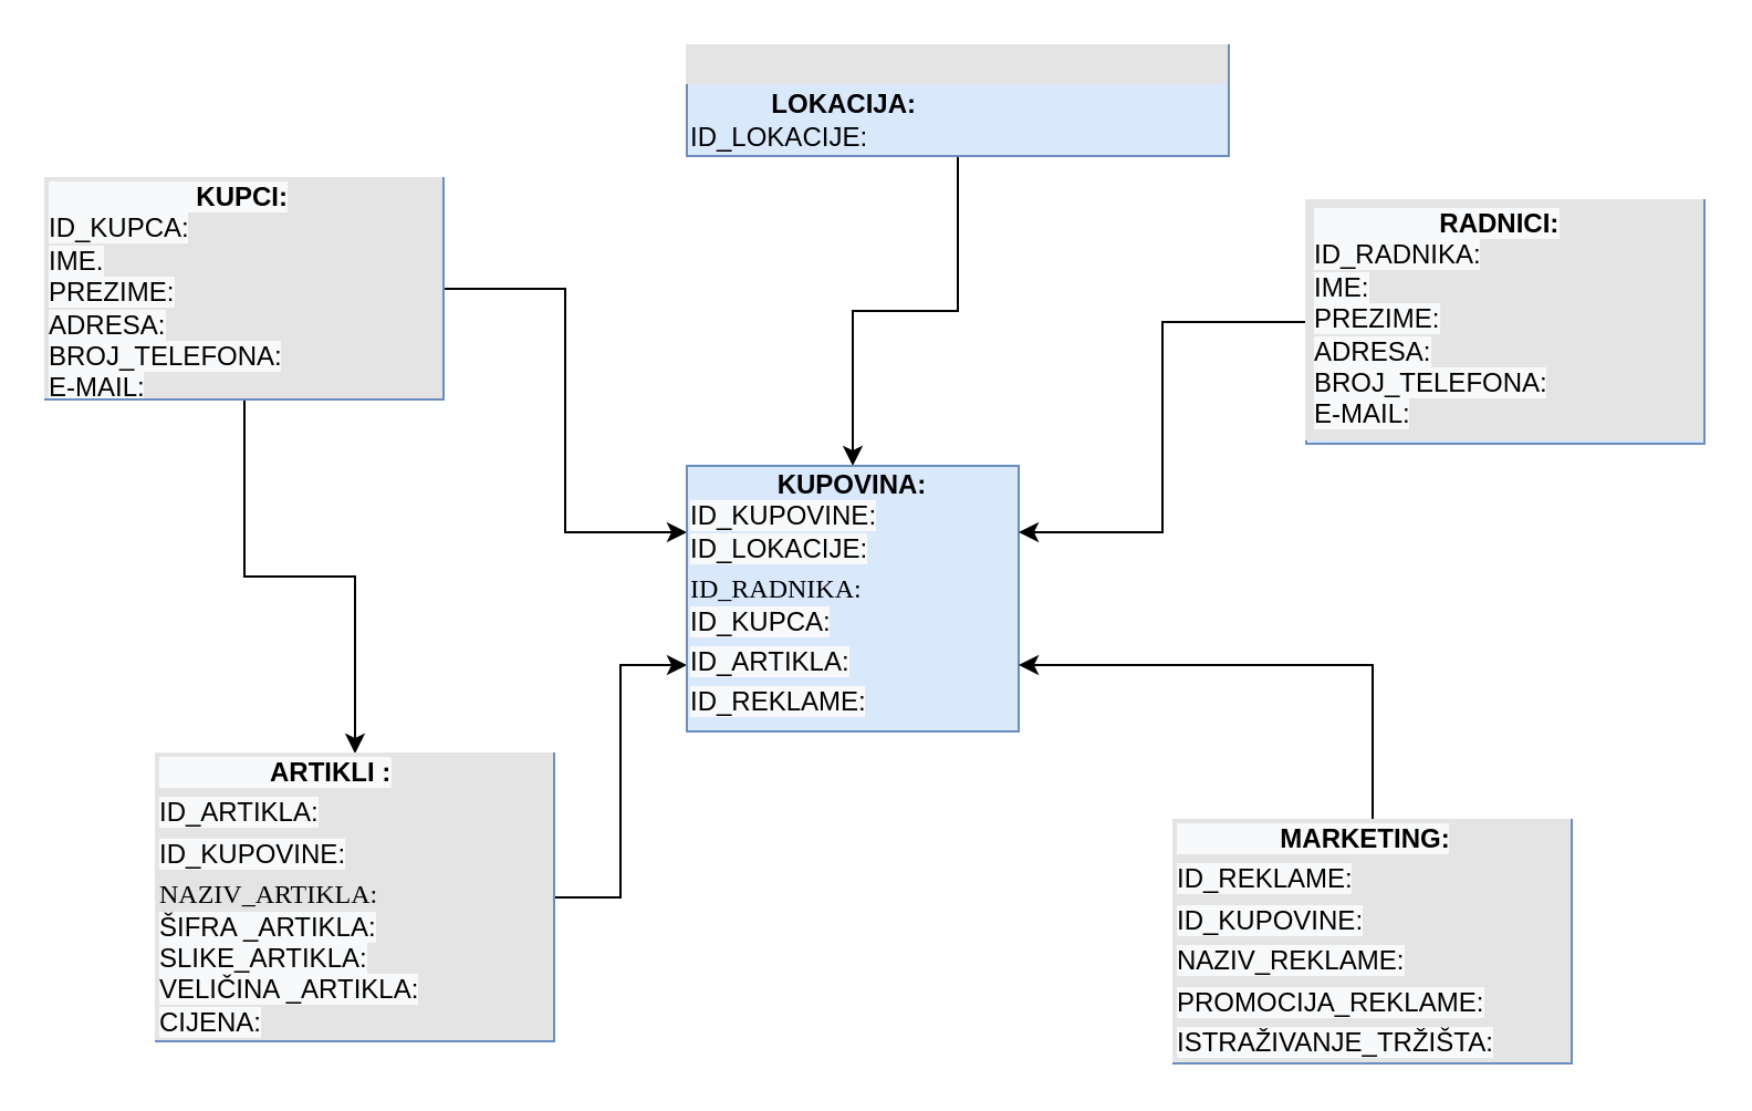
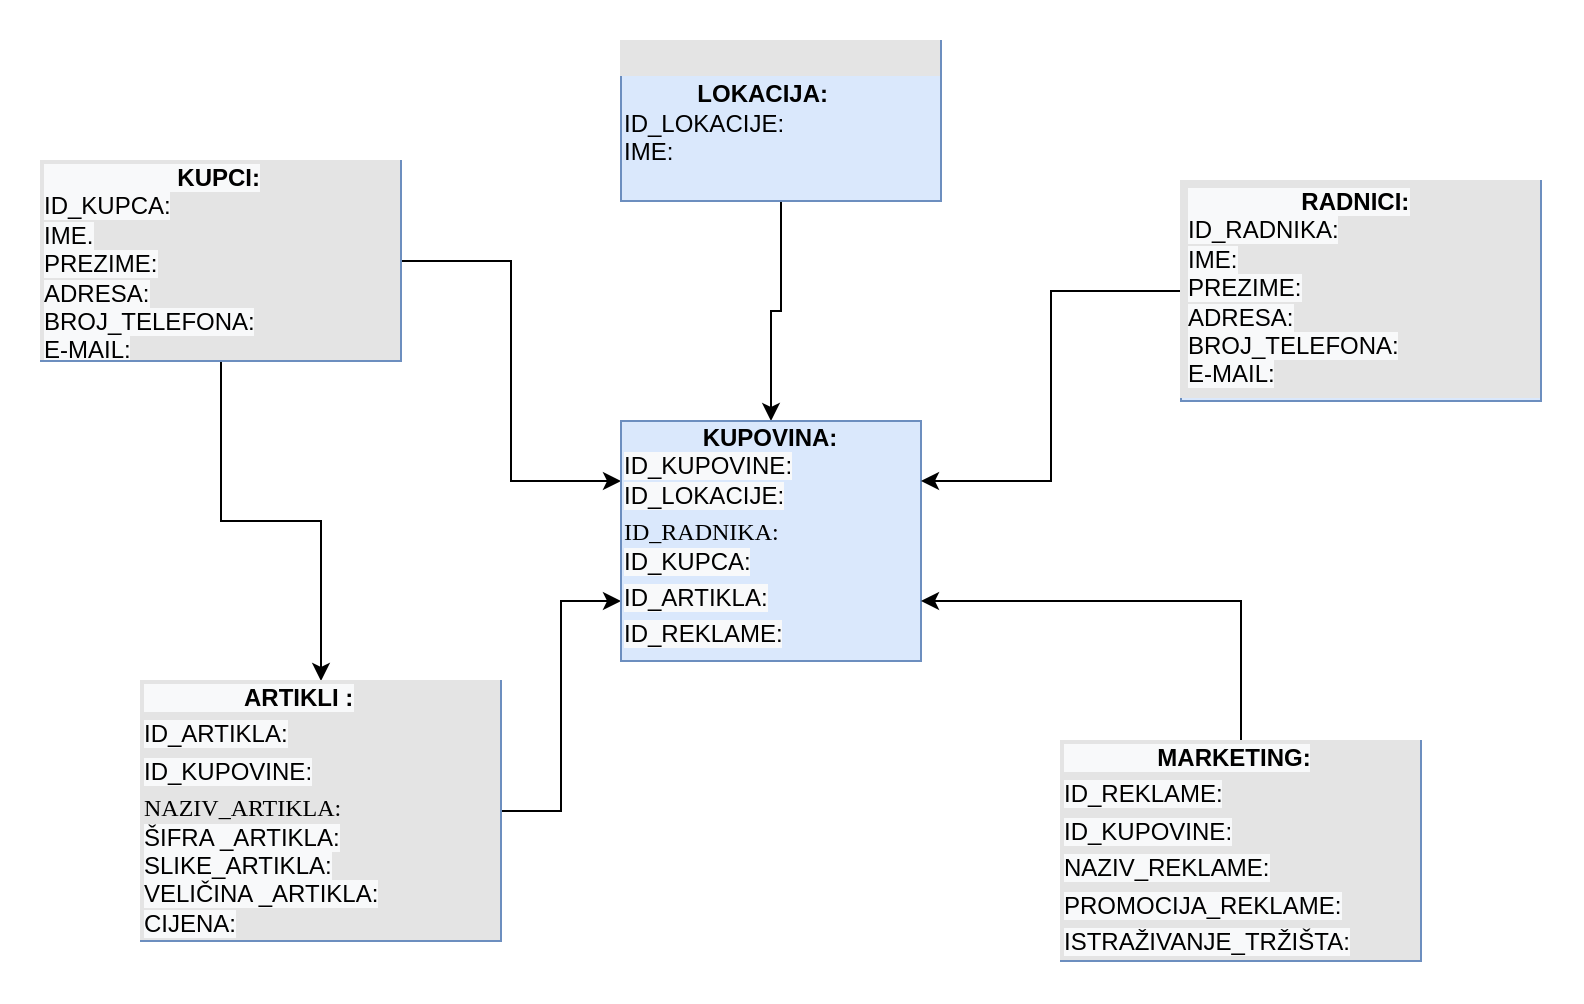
  <mxCell id="0" />
  <mxCell id="1" parent="0" />
  <mxCell id="2" value="" style="edgeStyle=orthogonalEdgeStyle;rounded=0;orthogonalLoop=1;jettySize=auto;html=1;" edge="1" parent="1" source="3" target="9"><mxGeometry relative="1" as="geometry" /></mxCell>
- <mxCell id="3" value="&lt;div style=&quot;box-sizing: border-box ; width: 100% ; background: #e4e4e4 ; padding: 2px&quot;&gt;&lt;br&gt;&lt;/div&gt;&lt;table style=&quot;width: 100% ; font-size: 1em&quot; cellpadding=&quot;2&quot; cellspacing=&quot;0&quot;&gt;&lt;tbody&gt;&lt;tr&gt;&lt;td&gt;&lt;b style=&quot;font-family: &amp;#34;helvetica&amp;#34; ; text-align: center&quot;&gt;&amp;nbsp; &amp;nbsp; &amp;nbsp; &amp;nbsp; &amp;nbsp; &amp;nbsp;LOKACIJA:&lt;/b&gt;&lt;br style=&quot;font-family: &amp;#34;helvetica&amp;#34; ; text-align: center&quot;&gt;&lt;span style=&quot;font-family: &amp;#34;helvetica&amp;#34; ; text-align: center&quot;&gt;ID_LOKACIJE:&lt;/span&gt;&lt;br style=&quot;font-family: &amp;#34;helvetica&amp;#34; ; text-align: center&quot;&gt;&lt;span style=&quot;font-family: &amp;#34;helvetica&amp;#34; ; text-align: center&quot;&gt;IME:&lt;/span&gt;&lt;br&gt;&lt;/td&gt;&lt;td&gt;&lt;br&gt;&lt;/td&gt;&lt;/tr&gt;&lt;tr&gt;&lt;td&gt;&lt;/td&gt;&lt;td&gt;&lt;br&gt;&lt;/td&gt;&lt;/tr&gt;&lt;tr&gt;&lt;td&gt;&lt;/td&gt;&lt;td&gt;&lt;br&gt;&lt;/td&gt;&lt;/tr&gt;&lt;tr&gt;&lt;td&gt;&lt;br&gt;&lt;/td&gt;&lt;td&gt;&lt;br&gt;&lt;/td&gt;&lt;/tr&gt;&lt;tr&gt;&lt;td&gt;&lt;br&gt;&lt;/td&gt;&lt;td&gt;&lt;br&gt;&lt;/td&gt;&lt;/tr&gt;&lt;tr&gt;&lt;td&gt;&lt;br&gt;&lt;/td&gt;&lt;td&gt;&lt;br&gt;&lt;/td&gt;&lt;/tr&gt;&lt;/tbody&gt;&lt;/table&gt;" style="verticalAlign=top;align=left;overflow=fill;html=1;rounded=0;shadow=0;comic=0;labelBackgroundColor=none;strokeWidth=1;fontFamily=Verdana;fontSize=12;fillColor=#dae8fc;strokeColor=#6c8ebf;" parent="1" vertex="1"><mxGeometry x="310" y="20" width="245" height="50" as="geometry" /></mxCell>
+ <mxCell id="3" value="&lt;div style=&quot;box-sizing: border-box ; width: 100% ; background: #e4e4e4 ; padding: 2px&quot;&gt;&lt;br&gt;&lt;/div&gt;&lt;table style=&quot;width: 100% ; font-size: 1em&quot; cellpadding=&quot;2&quot; cellspacing=&quot;0&quot;&gt;&lt;tbody&gt;&lt;tr&gt;&lt;td&gt;&lt;b style=&quot;font-family: &amp;#34;helvetica&amp;#34; ; text-align: center&quot;&gt;&amp;nbsp; &amp;nbsp; &amp;nbsp; &amp;nbsp; &amp;nbsp; &amp;nbsp;LOKACIJA:&lt;/b&gt;&lt;br style=&quot;font-family: &amp;#34;helvetica&amp;#34; ; text-align: center&quot;&gt;&lt;span style=&quot;font-family: &amp;#34;helvetica&amp;#34; ; text-align: center&quot;&gt;ID_LOKACIJE:&lt;/span&gt;&lt;br style=&quot;font-family: &amp;#34;helvetica&amp;#34; ; text-align: center&quot;&gt;&lt;span style=&quot;font-family: &amp;#34;helvetica&amp;#34; ; text-align: center&quot;&gt;IME:&lt;/span&gt;&lt;br&gt;&lt;/td&gt;&lt;td&gt;&lt;br&gt;&lt;/td&gt;&lt;/tr&gt;&lt;tr&gt;&lt;td&gt;&lt;/td&gt;&lt;td&gt;&lt;br&gt;&lt;/td&gt;&lt;/tr&gt;&lt;tr&gt;&lt;td&gt;&lt;/td&gt;&lt;td&gt;&lt;br&gt;&lt;/td&gt;&lt;/tr&gt;&lt;tr&gt;&lt;td&gt;&lt;br&gt;&lt;/td&gt;&lt;td&gt;&lt;br&gt;&lt;/td&gt;&lt;/tr&gt;&lt;tr&gt;&lt;td&gt;&lt;br&gt;&lt;/td&gt;&lt;td&gt;&lt;br&gt;&lt;/td&gt;&lt;/tr&gt;&lt;tr&gt;&lt;td&gt;&lt;br&gt;&lt;/td&gt;&lt;td&gt;&lt;br&gt;&lt;/td&gt;&lt;/tr&gt;&lt;/tbody&gt;&lt;/table&gt;" style="verticalAlign=top;align=left;overflow=fill;html=1;rounded=0;shadow=0;comic=0;labelBackgroundColor=none;strokeWidth=1;fontFamily=Verdana;fontSize=12;fillColor=#dae8fc;strokeColor=#6c8ebf;" parent="1" vertex="1"><mxGeometry x="310" y="20" width="160" height="80" as="geometry" /></mxCell>
  <mxCell id="4" style="edgeStyle=orthogonalEdgeStyle;rounded=0;orthogonalLoop=1;jettySize=auto;html=1;exitX=1;exitY=0.5;exitDx=0;exitDy=0;entryX=0;entryY=0.25;entryDx=0;entryDy=0;" edge="1" parent="1" source="6" target="9"><mxGeometry relative="1" as="geometry" /></mxCell>
  <mxCell id="5" style="edgeStyle=orthogonalEdgeStyle;rounded=0;orthogonalLoop=1;jettySize=auto;html=1;exitX=0.5;exitY=1;exitDx=0;exitDy=0;" edge="1" parent="1" source="6" target="8"><mxGeometry relative="1" as="geometry" /></mxCell>
  <mxCell id="6" value="&lt;div style=&quot;box-sizing: border-box ; width: 100% ; background: #e4e4e4 ; padding: 2px&quot;&gt;&lt;b style=&quot;font-family: &amp;#34;helvetica&amp;#34; ; text-align: center ; background-color: rgb(248 , 249 , 250)&quot;&gt;&amp;nbsp; &amp;nbsp; &amp;nbsp; &amp;nbsp; &amp;nbsp; &amp;nbsp; &amp;nbsp; &amp;nbsp; &amp;nbsp; &amp;nbsp; KUPCI:&lt;br&gt;&lt;/b&gt;&lt;span style=&quot;font-family: &amp;#34;helvetica&amp;#34; ; text-align: center ; background-color: rgb(248 , 249 , 250)&quot;&gt;ID_KUPCA:&lt;/span&gt;&lt;br style=&quot;font-family: &amp;#34;helvetica&amp;#34; ; text-align: center ; background-color: rgb(248 , 249 , 250)&quot;&gt;&lt;span style=&quot;font-family: &amp;#34;helvetica&amp;#34; ; text-align: center ; background-color: rgb(248 , 249 , 250)&quot;&gt;IME.&lt;/span&gt;&lt;br style=&quot;font-family: &amp;#34;helvetica&amp;#34; ; text-align: center ; background-color: rgb(248 , 249 , 250)&quot;&gt;&lt;span style=&quot;font-family: &amp;#34;helvetica&amp;#34; ; text-align: center ; background-color: rgb(248 , 249 , 250)&quot;&gt;PREZIME:&lt;/span&gt;&lt;br style=&quot;font-family: &amp;#34;helvetica&amp;#34; ; text-align: center ; background-color: rgb(248 , 249 , 250)&quot;&gt;&lt;span style=&quot;font-family: &amp;#34;helvetica&amp;#34; ; text-align: center ; background-color: rgb(248 , 249 , 250)&quot;&gt;ADRESA:&lt;/span&gt;&lt;br style=&quot;font-family: &amp;#34;helvetica&amp;#34; ; text-align: center ; background-color: rgb(248 , 249 , 250)&quot;&gt;&lt;span style=&quot;font-family: &amp;#34;helvetica&amp;#34; ; text-align: center ; background-color: rgb(248 , 249 , 250)&quot;&gt;BROJ_TELEFONA:&lt;/span&gt;&lt;br style=&quot;font-family: &amp;#34;helvetica&amp;#34; ; text-align: center ; background-color: rgb(248 , 249 , 250)&quot;&gt;&lt;span style=&quot;font-family: &amp;#34;helvetica&amp;#34; ; text-align: center ; background-color: rgb(248 , 249 , 250)&quot;&gt;E-MAIL:&lt;/span&gt;&lt;br&gt;&lt;/div&gt;" style="verticalAlign=top;align=left;overflow=fill;html=1;rounded=0;shadow=0;comic=0;labelBackgroundColor=none;strokeWidth=1;fontFamily=Verdana;fontSize=12;fillColor=#dae8fc;strokeColor=#6c8ebf;" parent="1" vertex="1"><mxGeometry x="20" y="80" width="180" height="100" as="geometry" /></mxCell>
  <mxCell id="7" style="edgeStyle=orthogonalEdgeStyle;rounded=0;orthogonalLoop=1;jettySize=auto;html=1;entryX=0;entryY=0.75;entryDx=0;entryDy=0;" edge="1" parent="1" source="8" target="9"><mxGeometry relative="1" as="geometry" /></mxCell>
  <mxCell id="8" value="&lt;div style=&quot;box-sizing: border-box ; width: 100% ; background: #e4e4e4 ; padding: 2px&quot;&gt;&lt;span style=&quot;font-family: &amp;#34;helvetica&amp;#34; ; text-align: center ; background-color: rgb(248 , 249 , 250)&quot;&gt;&lt;b&gt;&amp;nbsp; &amp;nbsp; &amp;nbsp; &amp;nbsp; &amp;nbsp; &amp;nbsp; &amp;nbsp; &amp;nbsp;ARTIKLI :&lt;/b&gt;&lt;/span&gt;&lt;/div&gt;&lt;div style=&quot;box-sizing: border-box ; width: 100% ; background: #e4e4e4 ; padding: 2px&quot;&gt;&lt;span style=&quot;font-family: &amp;#34;helvetica&amp;#34; ; text-align: center ; background-color: rgb(248 , 249 , 250)&quot;&gt;ID_ARTIKLA:&lt;/span&gt;&lt;/div&gt;&lt;div style=&quot;box-sizing: border-box ; width: 100% ; background: #e4e4e4 ; padding: 2px&quot;&gt;&lt;span style=&quot;font-family: &amp;#34;helvetica&amp;#34; ; text-align: center ; background-color: rgb(248 , 249 , 250)&quot;&gt;ID_KUPOVINE:&lt;/span&gt;&lt;/div&gt;&lt;div style=&quot;box-sizing: border-box ; width: 100% ; background: #e4e4e4 ; padding: 2px&quot;&gt;NAZIV_ARTIKLA:&lt;br style=&quot;font-family: &amp;#34;helvetica&amp;#34; ; text-align: center ; background-color: rgb(248 , 249 , 250)&quot;&gt;&lt;span style=&quot;font-family: &amp;#34;helvetica&amp;#34; ; text-align: center ; background-color: rgb(248 , 249 , 250)&quot;&gt;ŠIFRA _ARTIKLA:&lt;/span&gt;&lt;br style=&quot;font-family: &amp;#34;helvetica&amp;#34; ; text-align: center ; background-color: rgb(248 , 249 , 250)&quot;&gt;&lt;span style=&quot;font-family: &amp;#34;helvetica&amp;#34; ; text-align: center ; background-color: rgb(248 , 249 , 250)&quot;&gt;SLIKE_ARTIKLA:&lt;/span&gt;&lt;br style=&quot;font-family: &amp;#34;helvetica&amp;#34; ; text-align: center ; background-color: rgb(248 , 249 , 250)&quot;&gt;&lt;span style=&quot;font-family: &amp;#34;helvetica&amp;#34; ; text-align: center ; background-color: rgb(248 , 249 , 250)&quot;&gt;VELIČINA _ARTIKLA:&lt;/span&gt;&lt;br style=&quot;font-family: &amp;#34;helvetica&amp;#34; ; text-align: center ; background-color: rgb(248 , 249 , 250)&quot;&gt;&lt;span style=&quot;font-family: &amp;#34;helvetica&amp;#34; ; text-align: center ; background-color: rgb(248 , 249 , 250)&quot;&gt;CIJENA:&lt;/span&gt;&lt;br&gt;&lt;/div&gt;" style="verticalAlign=top;align=left;overflow=fill;html=1;rounded=0;shadow=0;comic=0;labelBackgroundColor=none;strokeWidth=1;fontFamily=Verdana;fontSize=12;fillColor=#dae8fc;strokeColor=#6c8ebf;" parent="1" vertex="1"><mxGeometry x="70" y="340" width="180" height="130" as="geometry" /></mxCell>
  <mxCell id="9" value="&lt;div style=&quot;box-sizing: border-box ; width: 100% ; padding: 2px&quot;&gt;&lt;div style=&quot;text-align: center&quot;&gt;&lt;font face=&quot;helvetica&quot;&gt;&lt;b&gt;KUPOVINA:&lt;/b&gt;&lt;/font&gt;&lt;/div&gt;&lt;span style=&quot;background-color: rgb(248 , 249 , 250) ; font-family: &amp;#34;helvetica&amp;#34; ; text-align: center&quot;&gt;ID_KUPOVINE:&lt;/span&gt;&lt;br style=&quot;font-family: &amp;#34;helvetica&amp;#34; ; text-align: center ; background-color: rgb(248 , 249 , 250)&quot;&gt;&lt;span style=&quot;background-color: rgb(248 , 249 , 250) ; font-family: &amp;#34;helvetica&amp;#34; ; text-align: center&quot;&gt;ID_LOKACIJE:&lt;/span&gt;&lt;/div&gt;&lt;div style=&quot;box-sizing: border-box ; width: 100% ; padding: 2px&quot;&gt;ID_RADNIKA:&lt;br style=&quot;font-family: &amp;#34;helvetica&amp;#34; ; text-align: center ; background-color: rgb(248 , 249 , 250)&quot;&gt;&lt;span style=&quot;background-color: rgb(248 , 249 , 250) ; font-family: &amp;#34;helvetica&amp;#34; ; text-align: center&quot;&gt;ID_KUPCA:&lt;/span&gt;&lt;br&gt;&lt;/div&gt;&lt;div style=&quot;box-sizing: border-box ; width: 100% ; padding: 2px&quot;&gt;&lt;span style=&quot;background-color: rgb(248 , 249 , 250) ; font-family: &amp;#34;helvetica&amp;#34; ; text-align: center&quot;&gt;ID_ARTIKLA:&lt;/span&gt;&lt;/div&gt;&lt;div style=&quot;box-sizing: border-box ; width: 100% ; padding: 2px&quot;&gt;&lt;span style=&quot;background-color: rgb(248 , 249 , 250) ; font-family: &amp;#34;helvetica&amp;#34; ; text-align: center&quot;&gt;ID_REKLAME:&lt;/span&gt;&lt;/div&gt;" style="verticalAlign=top;align=left;overflow=fill;html=1;rounded=0;shadow=0;comic=0;labelBackgroundColor=none;strokeWidth=1;fontFamily=Verdana;fontSize=12;fillColor=#dae8fc;strokeColor=#6c8ebf;" parent="1" vertex="1"><mxGeometry x="310" y="210" width="150" height="120" as="geometry" /></mxCell>
  <mxCell id="10" style="edgeStyle=orthogonalEdgeStyle;rounded=0;orthogonalLoop=1;jettySize=auto;html=1;exitX=0.5;exitY=0;exitDx=0;exitDy=0;entryX=1;entryY=0.75;entryDx=0;entryDy=0;" edge="1" parent="1" source="11" target="9"><mxGeometry relative="1" as="geometry" /></mxCell>
  <mxCell id="11" value="&lt;div style=&quot;box-sizing: border-box ; width: 100% ; background: #e4e4e4 ; padding: 2px&quot;&gt;&lt;b style=&quot;font-family: &amp;#34;helvetica&amp;#34; ; text-align: center ; background-color: rgb(248 , 249 , 250)&quot;&gt;&amp;nbsp; &amp;nbsp; &amp;nbsp; &amp;nbsp; &amp;nbsp; &amp;nbsp; &amp;nbsp; MARKETING:&lt;/b&gt;&lt;br&gt;&lt;/div&gt;&lt;div style=&quot;box-sizing: border-box ; width: 100% ; background: #e4e4e4 ; padding: 2px&quot;&gt;&lt;span style=&quot;font-family: &amp;#34;helvetica&amp;#34; ; text-align: center ; background-color: rgb(248 , 249 , 250)&quot;&gt;ID_REKLAME:&lt;/span&gt;&lt;/div&gt;&lt;div style=&quot;box-sizing: border-box ; width: 100% ; background: #e4e4e4 ; padding: 2px&quot;&gt;&lt;span style=&quot;font-family: &amp;#34;helvetica&amp;#34; ; text-align: center ; background-color: rgb(248 , 249 , 250)&quot;&gt;ID_KUPOVINE:&lt;/span&gt;&lt;/div&gt;&lt;div style=&quot;box-sizing: border-box ; width: 100% ; background: #e4e4e4 ; padding: 2px&quot;&gt;&lt;span style=&quot;font-family: &amp;#34;helvetica&amp;#34; ; text-align: center ; background-color: rgb(248 , 249 , 250)&quot;&gt;NAZIV_REKLAME:&lt;/span&gt;&lt;/div&gt;&lt;div style=&quot;box-sizing: border-box ; width: 100% ; background: #e4e4e4 ; padding: 2px&quot;&gt;&lt;span style=&quot;font-family: &amp;#34;helvetica&amp;#34; ; text-align: center ; background-color: rgb(248 , 249 , 250)&quot;&gt;PROMOCIJA_REKLAME:&lt;/span&gt;&lt;/div&gt;&lt;div style=&quot;box-sizing: border-box ; width: 100% ; background: #e4e4e4 ; padding: 2px&quot;&gt;&lt;span style=&quot;font-family: &amp;#34;helvetica&amp;#34; ; text-align: center ; background-color: rgb(248 , 249 , 250)&quot;&gt;ISTRAŽIVANJE_TRŽIŠTA:&lt;/span&gt;&lt;/div&gt;" style="verticalAlign=top;align=left;overflow=fill;html=1;rounded=0;shadow=0;comic=0;labelBackgroundColor=none;strokeWidth=1;fontFamily=Verdana;fontSize=12;fillColor=#dae8fc;strokeColor=#6c8ebf;" parent="1" vertex="1"><mxGeometry x="530" y="370" width="180" height="110" as="geometry" /></mxCell>
  <mxCell id="12" style="edgeStyle=orthogonalEdgeStyle;rounded=0;orthogonalLoop=1;jettySize=auto;html=1;entryX=1;entryY=0.25;entryDx=0;entryDy=0;" edge="1" parent="1" source="13" target="9"><mxGeometry relative="1" as="geometry" /></mxCell>
  <mxCell id="13" value="&lt;div style=&quot;box-sizing: border-box ; width: 100% ; background: #e4e4e4 ; padding: 2px&quot;&gt;&lt;div style=&quot;box-sizing: border-box ; width: 180px ; padding: 2px&quot;&gt;&lt;b style=&quot;font-family: &amp;#34;helvetica&amp;#34; ; text-align: center ; background-color: rgb(248 , 249 , 250)&quot;&gt;&amp;nbsp; &amp;nbsp; &amp;nbsp; &amp;nbsp; &amp;nbsp; &amp;nbsp; &amp;nbsp; &amp;nbsp; &amp;nbsp;RADNICI:&lt;/b&gt;&lt;br style=&quot;font-family: &amp;#34;helvetica&amp;#34; ; text-align: center ; background-color: rgb(248 , 249 , 250)&quot;&gt;&lt;span style=&quot;font-family: &amp;#34;helvetica&amp;#34; ; text-align: center ; background-color: rgb(248 , 249 , 250)&quot;&gt;ID_RADNIKA:&lt;/span&gt;&lt;br style=&quot;font-family: &amp;#34;helvetica&amp;#34; ; text-align: center ; background-color: rgb(248 , 249 , 250)&quot;&gt;&lt;span style=&quot;font-family: &amp;#34;helvetica&amp;#34; ; text-align: center ; background-color: rgb(248 , 249 , 250)&quot;&gt;IME:&lt;/span&gt;&lt;br style=&quot;font-family: &amp;#34;helvetica&amp;#34; ; text-align: center ; background-color: rgb(248 , 249 , 250)&quot;&gt;&lt;span style=&quot;font-family: &amp;#34;helvetica&amp;#34; ; text-align: center ; background-color: rgb(248 , 249 , 250)&quot;&gt;PREZIME:&lt;/span&gt;&lt;br style=&quot;font-family: &amp;#34;helvetica&amp;#34; ; text-align: center ; background-color: rgb(248 , 249 , 250)&quot;&gt;&lt;span style=&quot;font-family: &amp;#34;helvetica&amp;#34; ; text-align: center ; background-color: rgb(248 , 249 , 250)&quot;&gt;ADRESA:&lt;/span&gt;&lt;br style=&quot;font-family: &amp;#34;helvetica&amp;#34; ; text-align: center ; background-color: rgb(248 , 249 , 250)&quot;&gt;&lt;span style=&quot;font-family: &amp;#34;helvetica&amp;#34; ; text-align: center ; background-color: rgb(248 , 249 , 250)&quot;&gt;BROJ_TELEFONA:&lt;/span&gt;&lt;br style=&quot;font-family: &amp;#34;helvetica&amp;#34; ; text-align: center ; background-color: rgb(248 , 249 , 250)&quot;&gt;&lt;span style=&quot;font-family: &amp;#34;helvetica&amp;#34; ; text-align: center ; background-color: rgb(248 , 249 , 250)&quot;&gt;E-MAIL:&lt;/span&gt;&lt;br&gt;&lt;/div&gt;&lt;/div&gt;" style="verticalAlign=top;align=left;overflow=fill;html=1;rounded=0;shadow=0;comic=0;labelBackgroundColor=none;strokeWidth=1;fontFamily=Verdana;fontSize=12;fillColor=#dae8fc;strokeColor=#6c8ebf;" parent="1" vertex="1"><mxGeometry x="590" y="90" width="180" height="110" as="geometry" /></mxCell>
  <mxCell id="14" style="edgeStyle=orthogonalEdgeStyle;rounded=0;orthogonalLoop=1;jettySize=auto;html=1;exitX=0.5;exitY=1;exitDx=0;exitDy=0;fontFamily=Verdana;" parent="1" source="13" target="13" edge="1"><mxGeometry relative="1" as="geometry" /></mxCell>
